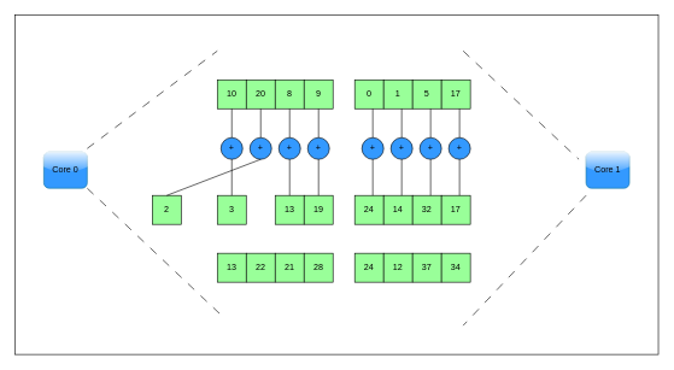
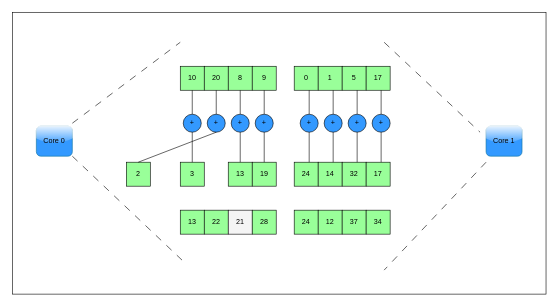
  <mxCell id="0" />
  <mxCell id="1" parent="0" />
  <mxCell id="2" value="" style="rounded=0;whiteSpace=wrap;html=1;" vertex="1" parent="1"><mxGeometry x="20" y="20" width="890" height="470" as="geometry" /></mxCell>
  <mxCell id="3" value="Core 0" style="rounded=1;whiteSpace=wrap;html=1;fillColor=#3399FF;strokeColor=#10739e;glass=1;" vertex="1" parent="1"><mxGeometry x="60" y="210" width="60" height="50" as="geometry" /></mxCell>
  <mxCell id="4" value="10" style="whiteSpace=wrap;html=1;aspect=fixed;fillColor=#99FF99;" vertex="1" parent="1"><mxGeometry x="300" y="110" width="40" height="40" as="geometry" /></mxCell>
  <mxCell id="5" value="20" style="whiteSpace=wrap;html=1;aspect=fixed;fillColor=#99FF99;" vertex="1" parent="1"><mxGeometry x="340" y="110" width="40" height="40" as="geometry" /></mxCell>
  <mxCell id="6" value="8" style="whiteSpace=wrap;html=1;aspect=fixed;fillColor=#99FF99;" vertex="1" parent="1"><mxGeometry x="380" y="110" width="40" height="40" as="geometry" /></mxCell>
  <mxCell id="7" value="9" style="whiteSpace=wrap;html=1;aspect=fixed;fillColor=#99FF99;" vertex="1" parent="1"><mxGeometry x="420" y="110" width="40" height="40" as="geometry" /></mxCell>
  <mxCell id="8" value="0" style="whiteSpace=wrap;html=1;aspect=fixed;fillColor=#99FF99;" vertex="1" parent="1"><mxGeometry x="490" y="110" width="40" height="40" as="geometry" /></mxCell>
  <mxCell id="9" value="1" style="whiteSpace=wrap;html=1;aspect=fixed;fillColor=#99FF99;" vertex="1" parent="1"><mxGeometry x="530" y="110" width="40" height="40" as="geometry" /></mxCell>
  <mxCell id="10" value="5" style="whiteSpace=wrap;html=1;aspect=fixed;fillColor=#99FF99;" vertex="1" parent="1"><mxGeometry x="570" y="110" width="40" height="40" as="geometry" /></mxCell>
  <mxCell id="11" value="17" style="whiteSpace=wrap;html=1;aspect=fixed;fillColor=#99FF99;" vertex="1" parent="1"><mxGeometry x="610" y="110" width="40" height="40" as="geometry" /></mxCell>
  <mxCell id="12" value="+" style="ellipse;whiteSpace=wrap;html=1;aspect=fixed;fillColor=#3399FF;" vertex="1" parent="1"><mxGeometry x="305" y="190" width="30" height="30" as="geometry" /></mxCell>
  <mxCell id="13" value="+" style="ellipse;whiteSpace=wrap;html=1;aspect=fixed;fillColor=#3399FF;" vertex="1" parent="1"><mxGeometry x="345" y="190" width="30" height="30" as="geometry" /></mxCell>
  <mxCell id="14" value="+" style="ellipse;whiteSpace=wrap;html=1;aspect=fixed;fillColor=#3399FF;" vertex="1" parent="1"><mxGeometry x="385" y="190" width="30" height="30" as="geometry" /></mxCell>
  <mxCell id="15" value="+" style="ellipse;whiteSpace=wrap;html=1;aspect=fixed;fillColor=#3399FF;" vertex="1" parent="1"><mxGeometry x="425" y="190" width="30" height="30" as="geometry" /></mxCell>
  <mxCell id="16" value="3" style="whiteSpace=wrap;html=1;aspect=fixed;fillColor=#99FF99;" vertex="1" parent="1"><mxGeometry x="300" y="270" width="40" height="40" as="geometry" /></mxCell>
  <mxCell id="17" value="2" style="whiteSpace=wrap;html=1;aspect=fixed;fillColor=#99FF99;" vertex="1" parent="1"><mxGeometry x="210" y="270" width="40" height="40" as="geometry" /></mxCell>
  <mxCell id="18" value="13" style="whiteSpace=wrap;html=1;aspect=fixed;fillColor=#99FF99;" vertex="1" parent="1"><mxGeometry x="380" y="270" width="40" height="40" as="geometry" /></mxCell>
  <mxCell id="19" value="19" style="whiteSpace=wrap;html=1;aspect=fixed;fillColor=#99FF99;" vertex="1" parent="1"><mxGeometry x="420" y="270" width="40" height="40" as="geometry" /></mxCell>
  <mxCell id="20" value="24" style="whiteSpace=wrap;html=1;aspect=fixed;fillColor=#99FF99;" vertex="1" parent="1"><mxGeometry x="490" y="270" width="40" height="40" as="geometry" /></mxCell>
  <mxCell id="21" value="14" style="whiteSpace=wrap;html=1;aspect=fixed;fillColor=#99FF99;" vertex="1" parent="1"><mxGeometry x="530" y="270" width="40" height="40" as="geometry" /></mxCell>
  <mxCell id="22" value="32" style="whiteSpace=wrap;html=1;aspect=fixed;fillColor=#99FF99;" vertex="1" parent="1"><mxGeometry x="570" y="270" width="40" height="40" as="geometry" /></mxCell>
  <mxCell id="23" value="17" style="whiteSpace=wrap;html=1;aspect=fixed;fillColor=#99FF99;" vertex="1" parent="1"><mxGeometry x="610" y="270" width="40" height="40" as="geometry" /></mxCell>
  <mxCell id="24" value="13" style="whiteSpace=wrap;html=1;aspect=fixed;fillColor=#99FF99;" vertex="1" parent="1"><mxGeometry x="300" y="350" width="40" height="40" as="geometry" /></mxCell>
  <mxCell id="25" value="22" style="whiteSpace=wrap;html=1;aspect=fixed;fillColor=#99FF99;" vertex="1" parent="1"><mxGeometry x="340" y="350" width="40" height="40" as="geometry" /></mxCell>
- <mxCell id="26" value="21" style="whiteSpace=wrap;html=1;aspect=fixed;fillColor=#99FF99;" vertex="1" parent="1"><mxGeometry x="380" y="350" width="40" height="40" as="geometry" /></mxCell>
+ <mxCell id="26" value="21" style="whiteSpace=wrap;html=1;aspect=fixed;fillColor=#f5f5f5;" vertex="1" parent="1"><mxGeometry x="380" y="350" width="40" height="40" as="geometry" /></mxCell>
  <mxCell id="27" value="28" style="whiteSpace=wrap;html=1;aspect=fixed;fillColor=#99FF99;" vertex="1" parent="1"><mxGeometry x="420" y="350" width="40" height="40" as="geometry" /></mxCell>
  <mxCell id="28" value="24" style="whiteSpace=wrap;html=1;aspect=fixed;fillColor=#99FF99;" vertex="1" parent="1"><mxGeometry x="490" y="350" width="40" height="40" as="geometry" /></mxCell>
  <mxCell id="29" value="12" style="whiteSpace=wrap;html=1;aspect=fixed;fillColor=#99FF99;" vertex="1" parent="1"><mxGeometry x="530" y="350" width="40" height="40" as="geometry" /></mxCell>
  <mxCell id="30" value="37" style="whiteSpace=wrap;html=1;aspect=fixed;fillColor=#99FF99;" vertex="1" parent="1"><mxGeometry x="570" y="350" width="40" height="40" as="geometry" /></mxCell>
  <mxCell id="31" value="34" style="whiteSpace=wrap;html=1;aspect=fixed;fillColor=#99FF99;" vertex="1" parent="1"><mxGeometry x="610" y="350" width="40" height="40" as="geometry" /></mxCell>
  <mxCell id="32" value="" style="endArrow=none;html=1;rounded=0;dashed=1;dashPattern=12 12;" edge="1" parent="1"><mxGeometry width="50" height="50" relative="1" as="geometry"><mxPoint x="120" y="205" as="sourcePoint" /><mxPoint x="300" y="70" as="targetPoint" /></mxGeometry></mxCell>
  <mxCell id="33" value="" style="endArrow=none;html=1;rounded=0;dashed=1;dashPattern=12 12;" edge="1" parent="1"><mxGeometry width="50" height="50" relative="1" as="geometry"><mxPoint x="120" y="260" as="sourcePoint" /><mxPoint x="310" y="440" as="targetPoint" /></mxGeometry></mxCell>
  <mxCell id="34" value="" style="endArrow=none;html=1;rounded=0;exitX=0.5;exitY=1;exitDx=0;exitDy=0;entryX=0.5;entryY=0;entryDx=0;entryDy=0;" edge="1" parent="1" source="4" target="12"><mxGeometry width="50" height="50" relative="1" as="geometry"><mxPoint x="400" y="360" as="sourcePoint" /><mxPoint x="450" y="310" as="targetPoint" /></mxGeometry></mxCell>
  <mxCell id="35" value="" style="endArrow=none;html=1;rounded=0;exitX=0.5;exitY=1;exitDx=0;exitDy=0;entryX=0.5;entryY=0;entryDx=0;entryDy=0;" edge="1" parent="1" source="12" target="16"><mxGeometry width="50" height="50" relative="1" as="geometry"><mxPoint x="400" y="360" as="sourcePoint" /><mxPoint x="450" y="310" as="targetPoint" /></mxGeometry></mxCell>
  <mxCell id="36" value="" style="endArrow=none;html=1;rounded=0;exitX=0.5;exitY=1;exitDx=0;exitDy=0;" edge="1" parent="1" source="5"><mxGeometry width="50" height="50" relative="1" as="geometry"><mxPoint x="360" y="160" as="sourcePoint" /><mxPoint x="360" y="190" as="targetPoint" /></mxGeometry></mxCell>
  <mxCell id="37" value="" style="endArrow=none;html=1;rounded=0;exitX=0.5;exitY=1;exitDx=0;exitDy=0;entryX=0.5;entryY=0;entryDx=0;entryDy=0;" edge="1" parent="1" source="13" target="17"><mxGeometry width="50" height="50" relative="1" as="geometry"><mxPoint x="400" y="360" as="sourcePoint" /><mxPoint x="450" y="310" as="targetPoint" /></mxGeometry></mxCell>
  <mxCell id="38" value="" style="endArrow=none;html=1;rounded=0;exitX=0.5;exitY=1;exitDx=0;exitDy=0;entryX=0.5;entryY=0;entryDx=0;entryDy=0;" edge="1" parent="1" source="6" target="14"><mxGeometry width="50" height="50" relative="1" as="geometry"><mxPoint x="400" y="360" as="sourcePoint" /><mxPoint x="450" y="310" as="targetPoint" /></mxGeometry></mxCell>
  <mxCell id="39" value="" style="endArrow=none;html=1;rounded=0;exitX=0.5;exitY=1;exitDx=0;exitDy=0;entryX=0.5;entryY=0;entryDx=0;entryDy=0;" edge="1" parent="1" source="14" target="18"><mxGeometry width="50" height="50" relative="1" as="geometry"><mxPoint x="400" y="360" as="sourcePoint" /><mxPoint x="450" y="310" as="targetPoint" /></mxGeometry></mxCell>
  <mxCell id="40" value="" style="endArrow=none;html=1;rounded=0;exitX=0.5;exitY=1;exitDx=0;exitDy=0;" edge="1" parent="1" source="7"><mxGeometry width="50" height="50" relative="1" as="geometry"><mxPoint x="400" y="360" as="sourcePoint" /><mxPoint x="440" y="190" as="targetPoint" /></mxGeometry></mxCell>
  <mxCell id="41" value="" style="endArrow=none;html=1;rounded=0;entryX=0.5;entryY=1;entryDx=0;entryDy=0;exitX=0.5;exitY=0;exitDx=0;exitDy=0;" edge="1" parent="1" source="19" target="15"><mxGeometry width="50" height="50" relative="1" as="geometry"><mxPoint x="400" y="360" as="sourcePoint" /><mxPoint x="450" y="310" as="targetPoint" /></mxGeometry></mxCell>
  <mxCell id="42" value="+" style="ellipse;whiteSpace=wrap;html=1;aspect=fixed;fillColor=#3399FF;" vertex="1" parent="1"><mxGeometry x="500" y="190" width="30" height="30" as="geometry" /></mxCell>
  <mxCell id="43" value="+" style="ellipse;whiteSpace=wrap;html=1;aspect=fixed;fillColor=#3399FF;" vertex="1" parent="1"><mxGeometry x="540" y="190" width="30" height="30" as="geometry" /></mxCell>
  <mxCell id="44" value="+" style="ellipse;whiteSpace=wrap;html=1;aspect=fixed;fillColor=#3399FF;" vertex="1" parent="1"><mxGeometry x="580" y="190" width="30" height="30" as="geometry" /></mxCell>
  <mxCell id="45" value="+" style="ellipse;whiteSpace=wrap;html=1;aspect=fixed;fillColor=#3399FF;" vertex="1" parent="1"><mxGeometry x="620" y="190" width="30" height="30" as="geometry" /></mxCell>
  <mxCell id="46" value="" style="endArrow=none;html=1;rounded=0;exitX=0.5;exitY=1;exitDx=0;exitDy=0;entryX=0.5;entryY=0;entryDx=0;entryDy=0;" edge="1" parent="1" target="42"><mxGeometry width="50" height="50" relative="1" as="geometry"><mxPoint x="515" y="150" as="sourcePoint" /><mxPoint x="645" y="310" as="targetPoint" /></mxGeometry></mxCell>
  <mxCell id="47" value="" style="endArrow=none;html=1;rounded=0;exitX=0.5;exitY=1;exitDx=0;exitDy=0;entryX=0.5;entryY=0;entryDx=0;entryDy=0;" edge="1" parent="1" source="42"><mxGeometry width="50" height="50" relative="1" as="geometry"><mxPoint x="595" y="360" as="sourcePoint" /><mxPoint x="515" y="270" as="targetPoint" /></mxGeometry></mxCell>
  <mxCell id="48" value="" style="endArrow=none;html=1;rounded=0;exitX=0.5;exitY=1;exitDx=0;exitDy=0;" edge="1" parent="1"><mxGeometry width="50" height="50" relative="1" as="geometry"><mxPoint x="555" y="150" as="sourcePoint" /><mxPoint x="555" y="190" as="targetPoint" /></mxGeometry></mxCell>
  <mxCell id="49" value="" style="endArrow=none;html=1;rounded=0;exitX=0.5;exitY=1;exitDx=0;exitDy=0;entryX=0.5;entryY=0;entryDx=0;entryDy=0;" edge="1" parent="1" source="43"><mxGeometry width="50" height="50" relative="1" as="geometry"><mxPoint x="595" y="360" as="sourcePoint" /><mxPoint x="555" y="270" as="targetPoint" /></mxGeometry></mxCell>
  <mxCell id="50" value="" style="endArrow=none;html=1;rounded=0;exitX=0.5;exitY=1;exitDx=0;exitDy=0;entryX=0.5;entryY=0;entryDx=0;entryDy=0;" edge="1" parent="1" target="44"><mxGeometry width="50" height="50" relative="1" as="geometry"><mxPoint x="595" y="150" as="sourcePoint" /><mxPoint x="645" y="310" as="targetPoint" /></mxGeometry></mxCell>
  <mxCell id="51" value="" style="endArrow=none;html=1;rounded=0;exitX=0.5;exitY=1;exitDx=0;exitDy=0;entryX=0.5;entryY=0;entryDx=0;entryDy=0;" edge="1" parent="1" source="44"><mxGeometry width="50" height="50" relative="1" as="geometry"><mxPoint x="595" y="360" as="sourcePoint" /><mxPoint x="595" y="270" as="targetPoint" /></mxGeometry></mxCell>
  <mxCell id="52" value="" style="endArrow=none;html=1;rounded=0;exitX=0.5;exitY=1;exitDx=0;exitDy=0;" edge="1" parent="1"><mxGeometry width="50" height="50" relative="1" as="geometry"><mxPoint x="635" y="150" as="sourcePoint" /><mxPoint x="635" y="190" as="targetPoint" /></mxGeometry></mxCell>
  <mxCell id="53" value="" style="endArrow=none;html=1;rounded=0;entryX=0.5;entryY=1;entryDx=0;entryDy=0;exitX=0.5;exitY=0;exitDx=0;exitDy=0;" edge="1" parent="1" target="45"><mxGeometry width="50" height="50" relative="1" as="geometry"><mxPoint x="635" y="270" as="sourcePoint" /><mxPoint x="645" y="310" as="targetPoint" /></mxGeometry></mxCell>
  <mxCell id="54" value="Core 1" style="rounded=1;whiteSpace=wrap;html=1;fillColor=#3399FF;strokeColor=#10739e;glass=1;" vertex="1" parent="1"><mxGeometry x="810" y="210" width="60" height="50" as="geometry" /></mxCell>
  <mxCell id="55" value="" style="endArrow=none;html=1;rounded=0;dashed=1;dashPattern=12 12;" edge="1" parent="1"><mxGeometry width="50" height="50" relative="1" as="geometry"><mxPoint x="640" y="70" as="sourcePoint" /><mxPoint x="800" y="220" as="targetPoint" /></mxGeometry></mxCell>
  <mxCell id="56" value="" style="endArrow=none;html=1;rounded=0;dashed=1;dashPattern=12 12;" edge="1" parent="1"><mxGeometry width="50" height="50" relative="1" as="geometry"><mxPoint x="810" y="270" as="sourcePoint" /><mxPoint x="640" y="450" as="targetPoint" /></mxGeometry></mxCell>
